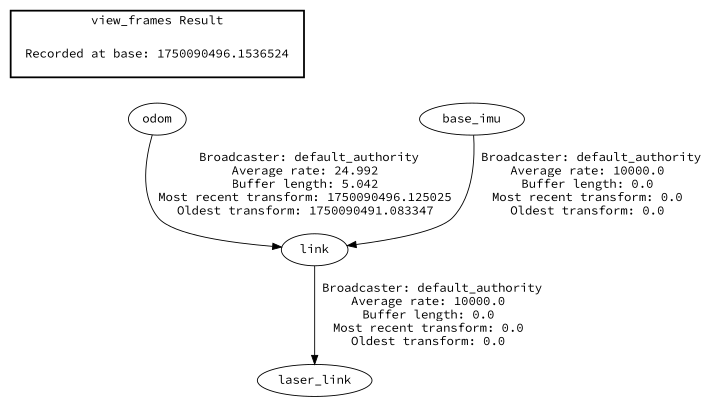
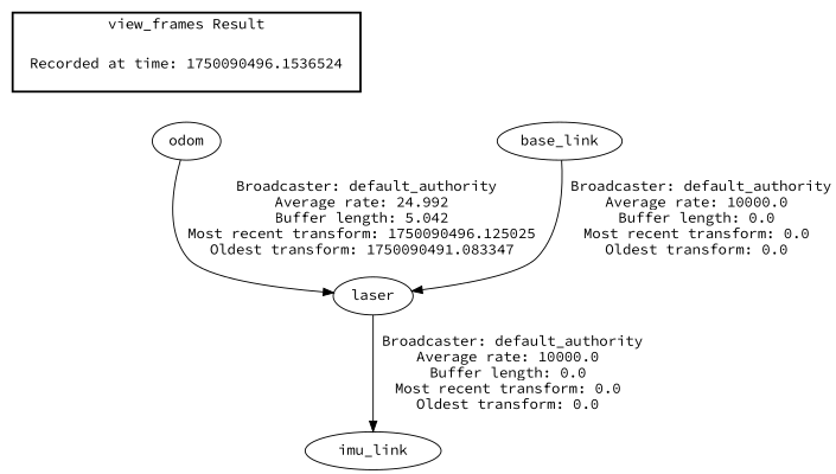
  digraph {
    fontname="Source Code Pro"
    node [fontname="Source Code Pro"]
    edge [fontname="Source Code Pro"]
-   "Recorded at time: 1750090496.1536524" [shape=plaintext label="Recorded at base: 1750090496.1536524"]
+   "Recorded at time: 1750090496.1536524" [shape=plaintext]
    odom
-   base_link [label=base_imu]
-   laser [label=link]
-   imu_link [label=laser_link]
+   base_link
+   laser
+   imu_link
    subgraph cluster_1 {
      color=black
      label="view_frames Result"
      style=bold
      "Recorded at time: 1750090496.1536524"
    }
    "Recorded at time: 1750090496.1536524" -> odom [style=invis]
    odom -> laser [label=" Broadcaster: default_authority\nAverage rate: 24.992\nBuffer length: 5.042\nMost recent transform: 1750090496.125025\nOldest transform: 1750090491.083347\n"]
    base_link -> laser [label=" Broadcaster: default_authority\nAverage rate: 10000.0\nBuffer length: 0.0\nMost recent transform: 0.0\nOldest transform: 0.0\n"]
    laser -> imu_link [label=" Broadcaster: default_authority\nAverage rate: 10000.0\nBuffer length: 0.0\nMost recent transform: 0.0\nOldest transform: 0.0\n"]
  }
